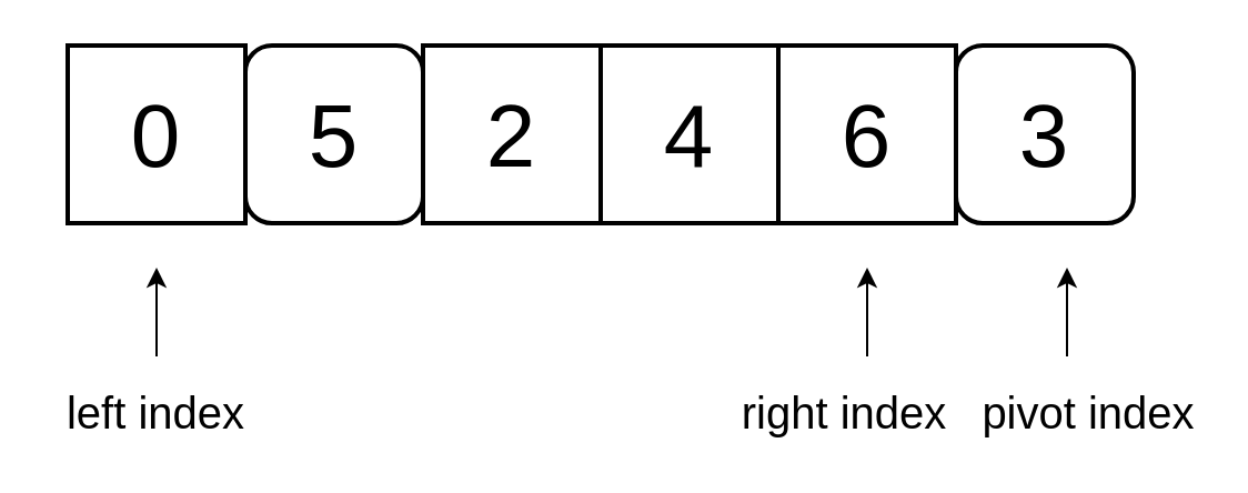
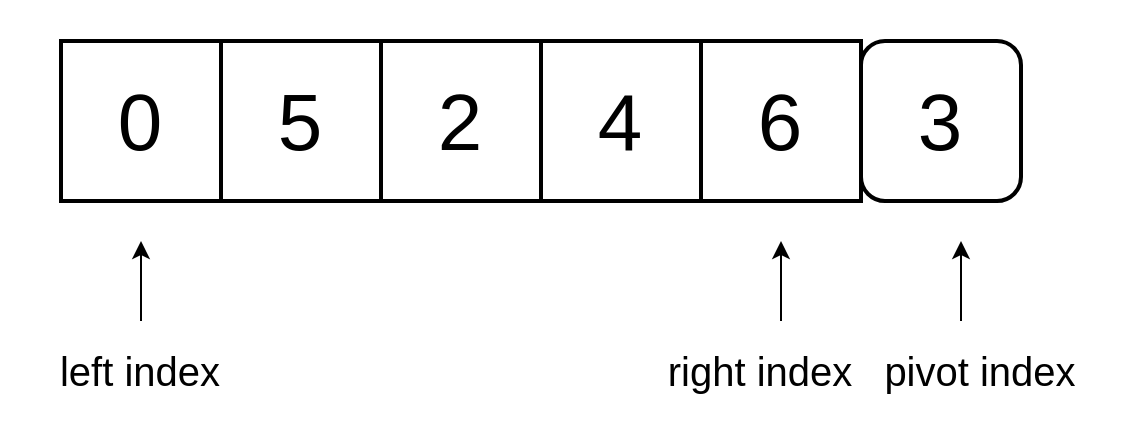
  <mxCell id="0" />
  <mxCell id="1" parent="0" />
  <mxCell id="2" value="&lt;font style=&quot;font-size: 40px;&quot;&gt;0&lt;/font&gt;" style="whiteSpace=wrap;html=1;aspect=fixed;strokeWidth=2;" vertex="1" parent="1"><mxGeometry x="30" y="20" width="80" height="80" as="geometry" /></mxCell>
- <mxCell id="3" value="&lt;font style=&quot;font-size: 40px;&quot;&gt;5&lt;/font&gt;" style="whiteSpace=wrap;html=1;aspect=fixed;strokeWidth=2;rounded=1;" vertex="1" parent="1"><mxGeometry x="110" y="20" width="80" height="80" as="geometry" /></mxCell>
+ <mxCell id="3" value="&lt;font style=&quot;font-size: 40px;&quot;&gt;5&lt;/font&gt;" style="whiteSpace=wrap;html=1;aspect=fixed;strokeWidth=2;" vertex="1" parent="1"><mxGeometry x="110" y="20" width="80" height="80" as="geometry" /></mxCell>
  <mxCell id="4" value="&lt;font style=&quot;font-size: 40px;&quot;&gt;2&lt;/font&gt;" style="whiteSpace=wrap;html=1;aspect=fixed;strokeWidth=2;" vertex="1" parent="1"><mxGeometry x="190" y="20" width="80" height="80" as="geometry" /></mxCell>
  <mxCell id="5" value="&lt;font style=&quot;font-size: 40px;&quot;&gt;4&lt;/font&gt;" style="whiteSpace=wrap;html=1;aspect=fixed;strokeWidth=2;" vertex="1" parent="1"><mxGeometry x="270" y="20" width="80" height="80" as="geometry" /></mxCell>
  <mxCell id="6" value="&lt;font style=&quot;font-size: 40px;&quot;&gt;6&lt;/font&gt;" style="whiteSpace=wrap;html=1;aspect=fixed;strokeWidth=2;" vertex="1" parent="1"><mxGeometry x="350" y="20" width="80" height="80" as="geometry" /></mxCell>
  <mxCell id="7" value="&lt;font style=&quot;font-size: 40px;&quot;&gt;3&lt;/font&gt;" style="whiteSpace=wrap;html=1;strokeWidth=2;rounded=1;" vertex="1" parent="1"><mxGeometry x="430" y="20" width="80" height="80" as="geometry" /></mxCell>
  <mxCell id="8" value="" style="endArrow=classic;html=1;rounded=0;" edge="1" parent="1"><mxGeometry width="50" height="50" relative="1" as="geometry"><mxPoint x="70" y="160" as="sourcePoint" /><mxPoint x="70" y="120" as="targetPoint" /></mxGeometry></mxCell>
  <mxCell id="9" value="&lt;font style=&quot;font-size: 20px;&quot;&gt;left index&lt;/font&gt;" style="text;html=1;strokeColor=none;fillColor=none;align=center;verticalAlign=middle;whiteSpace=wrap;rounded=0;" vertex="1" parent="1"><mxGeometry x="20" y="170" width="100" height="30" as="geometry" /></mxCell>
  <mxCell id="10" value="" style="endArrow=classic;html=1;rounded=0;" edge="1" parent="1"><mxGeometry width="50" height="50" relative="1" as="geometry"><mxPoint x="390" y="160" as="sourcePoint" /><mxPoint x="390" y="120" as="targetPoint" /></mxGeometry></mxCell>
  <mxCell id="11" value="&lt;font style=&quot;font-size: 20px;&quot;&gt;right index&lt;/font&gt;" style="text;html=1;strokeColor=none;fillColor=none;align=center;verticalAlign=middle;whiteSpace=wrap;rounded=0;" vertex="1" parent="1"><mxGeometry x="330" y="170" width="100" height="30" as="geometry" /></mxCell>
  <mxCell id="12" value="" style="endArrow=classic;html=1;rounded=0;" edge="1" parent="1"><mxGeometry width="50" height="50" relative="1" as="geometry"><mxPoint x="480" y="160" as="sourcePoint" /><mxPoint x="480" y="120" as="targetPoint" /></mxGeometry></mxCell>
  <mxCell id="13" value="&lt;font style=&quot;font-size: 20px;&quot;&gt;pivot index&lt;/font&gt;" style="text;html=1;strokeColor=none;fillColor=none;align=center;verticalAlign=middle;whiteSpace=wrap;rounded=0;" vertex="1" parent="1"><mxGeometry x="440" y="170" width="100" height="30" as="geometry" /></mxCell>
